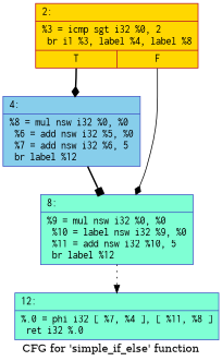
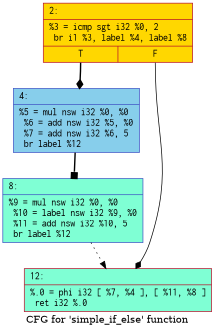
  digraph {
    label="CFG for 'simple_if_else' function"
    node [color="#b70d28ff" fillcolor=aquamarine fontname=Courier shape=record style=filled]
    edge [arrowhead=diamond style=bold]
    n1 [fillcolor=gold label="{2:\l|  %3 = icmp sgt i32 %0, 2\l  br i1 %3, label %4, label %8\l|{<s0>T|<s1>F}}"]
-   n2 [color="#3d50c3ff" fillcolor=skyblue label="{4:\l|  %8 = mul nsw i32 %0, %0\l  %6 = add nsw i32 %5, %0\l  %7 = add nsw i32 %6, 5\l  br label %12\l}"]
+   n2 [color="#3d50c3ff" fillcolor=skyblue label="{4:\l|  %5 = mul nsw i32 %0, %0\l  %6 = add nsw i32 %5, %0\l  %7 = add nsw i32 %6, 5\l  br label %12\l}"]
    n3 [color="#3d50c3ff" label="{8:\l|  %9 = mul nsw i32 %0, %0\l  %10 = label nsw i32 %9, %0\l  %11 = add nsw i32 %10, 5\l  br label %12\l}"]
-   n4 [color="#3d50c3ff" label="{12:\l|  %.0 = phi i32 [ %7, %4 ], [ %11, %8 ]\l  ret i32 %.0\l}"]
+   n4 [label="{12:\l|  %.0 = phi i32 [ %7, %4 ], [ %11, %8 ]\l  ret i32 %.0\l}"]
    n1 -> n2 [tailport=s0]
-   n1 -> n3 [style=solid tailport=s1]
+   n1 -> n4 [style=solid tailport=s1]
    n2 -> n3 [arrowhead=box]
    n3 -> n4 [arrowhead=normal style=dotted]
  }
